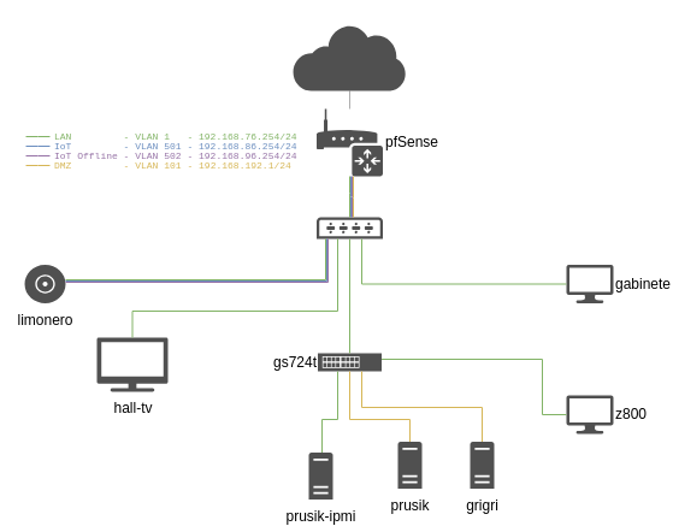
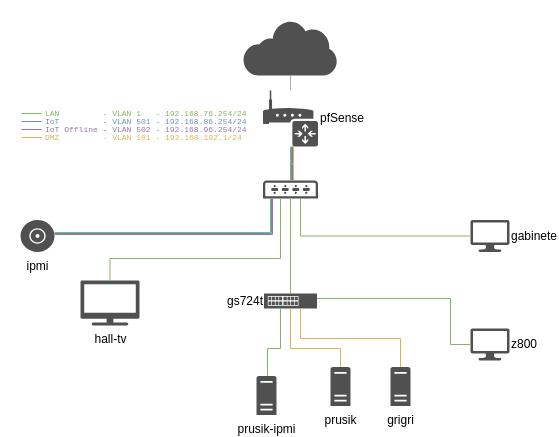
  <mxCell id="0" />
  <mxCell id="1" parent="0" />
  <mxCell id="2" value="" style="endArrow=none;html=1;rounded=0;sketch=0;shadow=0;edgeStyle=orthogonalEdgeStyle;fillColor=#d5e8d4;strokeColor=#ADADAD;" parent="1" source="3" target="5" edge="1"><mxGeometry width="50" height="50" relative="1" as="geometry"><mxPoint x="290" y="170" as="sourcePoint" /><mxPoint x="290" y="130" as="targetPoint" /></mxGeometry></mxCell>
  <mxCell id="3" value="pfSense" style="sketch=0;pointerEvents=1;shadow=0;dashed=0;html=1;strokeColor=none;fillColor=#505050;labelPosition=right;verticalLabelPosition=middle;verticalAlign=middle;outlineConnect=0;align=left;shape=mxgraph.office.devices.router;rounded=1;" parent="1" vertex="1"><mxGeometry x="262.5" y="90" width="55" height="56" as="geometry" /></mxCell>
  <mxCell id="4" value="" style="sketch=0;pointerEvents=1;shadow=0;dashed=0;html=1;strokeColor=none;fillColor=#505050;labelPosition=center;verticalLabelPosition=bottom;verticalAlign=top;outlineConnect=0;align=center;shape=mxgraph.office.devices.switch;rounded=1;" parent="1" vertex="1"><mxGeometry x="262.5" y="180" width="55" height="18" as="geometry" /></mxCell>
  <mxCell id="5" value="" style="sketch=0;pointerEvents=1;shadow=0;dashed=0;html=1;strokeColor=none;fillColor=#505050;labelPosition=center;verticalLabelPosition=bottom;outlineConnect=0;verticalAlign=top;align=center;shape=mxgraph.office.clouds.private_cloud;rounded=1;" parent="1" vertex="1"><mxGeometry x="243" y="20" width="94" height="55" as="geometry" /></mxCell>
- <mxCell id="6" value="&lt;div&gt;limonero&lt;/div&gt;" style="sketch=0;pointerEvents=1;shadow=0;dashed=0;html=1;strokeColor=none;fillColor=#505050;labelPosition=center;verticalLabelPosition=bottom;verticalAlign=top;outlineConnect=0;align=center;shape=mxgraph.office.devices.cd_dvd;rounded=1;fontSize=12;" parent="1" vertex="1"><mxGeometry x="20" y="219.5" width="34" height="32" as="geometry" /></mxCell>
+ <mxCell id="6" value="&lt;div&gt;ipmi&lt;/div&gt;" style="sketch=0;pointerEvents=1;shadow=0;dashed=0;html=1;strokeColor=none;fillColor=#505050;labelPosition=center;verticalLabelPosition=bottom;verticalAlign=top;outlineConnect=0;align=center;shape=mxgraph.office.devices.cd_dvd;rounded=1;fontSize=12;" parent="1" vertex="1"><mxGeometry x="20" y="219.5" width="34" height="32" as="geometry" /></mxCell>
  <mxCell id="7" value="" style="endArrow=none;html=1;rounded=0;sketch=0;shadow=0;edgeStyle=orthogonalEdgeStyle;strokeWidth=1;fillColor=#d5e8d4;strokeColor=#82b366;" parent="1" source="4" target="3" edge="1"><mxGeometry width="50" height="50" relative="1" as="geometry"><mxPoint x="280" y="365" as="sourcePoint" /><mxPoint x="280" y="330" as="targetPoint" /><Array as="points"><mxPoint x="290" y="160" /><mxPoint x="290" y="160" /></Array></mxGeometry></mxCell>
  <mxCell id="8" value="gs724t" style="sketch=0;pointerEvents=1;shadow=0;dashed=0;html=1;strokeColor=none;fillColor=#505050;labelPosition=left;verticalLabelPosition=middle;verticalAlign=middle;align=right;outlineConnect=0;shape=mxgraph.veeam2.physical_switch;rounded=1;" parent="1" vertex="1"><mxGeometry x="263.5" y="293" width="53" height="15" as="geometry" /></mxCell>
  <mxCell id="9" value="" style="endArrow=none;html=1;rounded=0;sketch=0;shadow=0;edgeStyle=orthogonalEdgeStyle;fillColor=#d5e8d4;strokeColor=#82b366;" parent="1" source="8" target="4" edge="1"><mxGeometry width="50" height="50" relative="1" as="geometry"><mxPoint x="290" y="288" as="sourcePoint" /><mxPoint x="310" y="218" as="targetPoint" /></mxGeometry></mxCell>
  <mxCell id="10" value="" style="endArrow=none;html=1;rounded=0;sketch=0;shadow=0;edgeStyle=orthogonalEdgeStyle;fillColor=#d5e8d4;strokeColor=#82b366;" parent="1" source="6" target="4" edge="1"><mxGeometry width="50" height="50" relative="1" as="geometry"><mxPoint x="370" y="245.526" as="sourcePoint" /><mxPoint x="300" y="208" as="targetPoint" /><Array as="points"><mxPoint x="270" y="232" /></Array></mxGeometry></mxCell>
  <mxCell id="11" value="&lt;div&gt;&lt;br&gt;&lt;/div&gt;" style="edgeLabel;html=1;align=center;verticalAlign=middle;resizable=0;points=[];" parent="10" vertex="1" connectable="0"><mxGeometry x="-0.106" y="-1" relative="1" as="geometry"><mxPoint as="offset" /></mxGeometry></mxCell>
  <mxCell id="12" value="hall-tv" style="sketch=0;pointerEvents=1;shadow=0;dashed=0;html=1;strokeColor=none;fillColor=#505050;labelPosition=center;verticalLabelPosition=bottom;verticalAlign=top;outlineConnect=0;align=center;shape=mxgraph.office.devices.tv;rounded=1;" parent="1" vertex="1"><mxGeometry x="80" y="280" width="59" height="45" as="geometry" /></mxCell>
  <mxCell id="13" value="" style="endArrow=none;html=1;rounded=0;sketch=0;shadow=0;edgeStyle=orthogonalEdgeStyle;fillColor=#d5e8d4;strokeColor=#82b366;" parent="1" source="12" target="4" edge="1"><mxGeometry width="50" height="50" relative="1" as="geometry"><mxPoint x="75" y="245.526" as="sourcePoint" /><mxPoint x="300" y="208" as="targetPoint" /><Array as="points"><mxPoint x="109" y="258" /><mxPoint x="280" y="258" /></Array></mxGeometry></mxCell>
  <mxCell id="14" value="&lt;div&gt;&lt;br&gt;&lt;/div&gt;" style="edgeLabel;html=1;align=center;verticalAlign=middle;resizable=0;points=[];" parent="13" vertex="1" connectable="0"><mxGeometry x="-0.106" y="-1" relative="1" as="geometry"><mxPoint as="offset" /></mxGeometry></mxCell>
  <mxCell id="15" value="gabinete" style="sketch=0;pointerEvents=1;shadow=0;dashed=0;html=1;strokeColor=none;fillColor=#505050;labelPosition=right;verticalLabelPosition=middle;verticalAlign=middle;outlineConnect=0;align=left;shape=mxgraph.office.devices.lcd_monitor;rounded=1;" parent="1" vertex="1"><mxGeometry x="470" y="219.5" width="39" height="32" as="geometry" /></mxCell>
  <mxCell id="16" value="" style="endArrow=none;html=1;rounded=0;sketch=0;shadow=0;edgeStyle=orthogonalEdgeStyle;fillColor=#d5e8d4;strokeColor=#82b366;" parent="1" source="15" target="4" edge="1"><mxGeometry width="50" height="50" relative="1" as="geometry"><mxPoint x="330" y="265.5" as="sourcePoint" /><mxPoint x="330" y="219.5" as="targetPoint" /><Array as="points"><mxPoint x="300" y="236" /></Array></mxGeometry></mxCell>
  <mxCell id="17" value="z800" style="sketch=0;pointerEvents=1;shadow=0;dashed=0;html=1;strokeColor=none;fillColor=#505050;labelPosition=right;verticalLabelPosition=middle;verticalAlign=middle;outlineConnect=0;align=left;shape=mxgraph.office.devices.lcd_monitor;rounded=1;" parent="1" vertex="1"><mxGeometry x="470" y="328" width="39" height="32" as="geometry" /></mxCell>
  <mxCell id="18" value="prusik" style="sketch=0;pointerEvents=1;shadow=0;dashed=0;html=1;strokeColor=none;fillColor=#505050;labelPosition=center;verticalLabelPosition=bottom;verticalAlign=top;outlineConnect=0;align=center;shape=mxgraph.office.servers.server_generic;rounded=1;fontSize=12;" parent="1" vertex="1"><mxGeometry x="330" y="366.5" width="20" height="39" as="geometry" /></mxCell>
  <mxCell id="19" value="grigri" style="sketch=0;pointerEvents=1;shadow=0;dashed=0;html=1;strokeColor=none;fillColor=#505050;labelPosition=center;verticalLabelPosition=bottom;verticalAlign=top;outlineConnect=0;align=center;shape=mxgraph.office.servers.server_generic;rounded=1;fontSize=12;" parent="1" vertex="1"><mxGeometry x="390" y="366.5" width="20" height="39" as="geometry" /></mxCell>
  <mxCell id="20" value="" style="endArrow=none;html=1;rounded=0;sketch=0;shadow=0;edgeStyle=orthogonalEdgeStyle;fillColor=#fff2cc;strokeColor=#82B366;" parent="1" source="35" target="8" edge="1"><mxGeometry width="50" height="50" relative="1" as="geometry"><mxPoint x="267" y="360" as="sourcePoint" /><mxPoint x="252.24" y="328" as="targetPoint" /><Array as="points"><mxPoint x="267" y="348" /><mxPoint x="280" y="348" /></Array></mxGeometry></mxCell>
  <mxCell id="21" value="" style="endArrow=none;html=1;rounded=0;sketch=0;shadow=0;edgeStyle=orthogonalEdgeStyle;fillColor=#fff2cc;strokeColor=#d6b656;" parent="1" source="18" target="8" edge="1"><mxGeometry width="50" height="50" relative="1" as="geometry"><mxPoint x="299.24" y="360" as="sourcePoint" /><mxPoint x="299.24" y="314" as="targetPoint" /><Array as="points"><mxPoint x="340" y="348" /><mxPoint x="290" y="348" /></Array></mxGeometry></mxCell>
  <mxCell id="22" value="" style="endArrow=none;html=1;rounded=0;sketch=0;shadow=0;edgeStyle=orthogonalEdgeStyle;fillColor=#fff2cc;strokeColor=#d6b656;" parent="1" source="19" target="8" edge="1"><mxGeometry width="50" height="50" relative="1" as="geometry"><mxPoint x="337" y="354" as="sourcePoint" /><mxPoint x="337" y="308" as="targetPoint" /><Array as="points"><mxPoint x="400" y="338" /><mxPoint x="300" y="338" /></Array></mxGeometry></mxCell>
  <mxCell id="23" value="" style="endArrow=none;html=1;rounded=0;sketch=0;shadow=0;edgeStyle=orthogonalEdgeStyle;fillColor=#d5e8d4;strokeColor=#82b366;" parent="1" source="17" target="8" edge="1"><mxGeometry width="50" height="50" relative="1" as="geometry"><mxPoint x="380" y="374" as="sourcePoint" /><mxPoint x="380" y="328" as="targetPoint" /><Array as="points"><mxPoint x="450" y="344" /><mxPoint x="450" y="298" /></Array></mxGeometry></mxCell>
  <mxCell id="24" value="" style="endArrow=none;html=1;rounded=0;sketch=0;shadow=0;edgeStyle=orthogonalEdgeStyle;fillColor=#fff2cc;strokeColor=#9673A6;movable=1;resizable=1;rotatable=1;deletable=1;editable=1;connectable=1;" parent="1" source="4" target="3" edge="1"><mxGeometry width="50" height="50" relative="1" as="geometry"><mxPoint x="350" y="174" as="sourcePoint" /><mxPoint x="350" y="159" as="targetPoint" /><Array as="points"><mxPoint x="292" y="163" /><mxPoint x="292" y="163" /></Array></mxGeometry></mxCell>
  <mxCell id="25" value="" style="endArrow=none;html=1;rounded=0;sketch=0;shadow=0;edgeStyle=orthogonalEdgeStyle;fillColor=#dae8fc;strokeColor=#6c8ebf;movable=1;resizable=1;rotatable=1;deletable=1;editable=1;connectable=1;" parent="1" source="4" target="3" edge="1"><mxGeometry width="50" height="50" relative="1" as="geometry"><mxPoint x="291" y="180" as="sourcePoint" /><mxPoint x="291" y="146" as="targetPoint" /><Array as="points"><mxPoint x="291" y="163" /><mxPoint x="291" y="163" /></Array></mxGeometry></mxCell>
  <mxCell id="26" value="&lt;div style=&quot;font-size: 8px&quot;&gt;LAN&amp;nbsp;&amp;nbsp;&amp;nbsp;&amp;nbsp;&amp;nbsp;&amp;nbsp;&amp;nbsp;&amp;nbsp; - VLAN 1 &amp;nbsp; - 192.168.76.254/24&lt;br style=&quot;font-size: 8px&quot;&gt;&lt;/div&gt;" style="endArrow=none;html=1;rounded=0;sketch=0;shadow=0;edgeStyle=orthogonalEdgeStyle;labelPosition=right;verticalLabelPosition=middle;align=left;verticalAlign=middle;spacing=14;fillColor=#d5e8d4;strokeColor=#82B366;fontColor=#82B366;fontSize=8;fontFamily=Courier New;" parent="1" edge="1"><mxGeometry width="50" height="50" relative="1" as="geometry"><mxPoint x="21" y="113" as="sourcePoint" /><mxPoint x="41" y="113" as="targetPoint" /><Array as="points"><mxPoint x="31" y="113" /><mxPoint x="31" y="113" /></Array></mxGeometry></mxCell>
  <mxCell id="27" value="&lt;font style=&quot;font-size: 8px&quot;&gt;DMZ&lt;/font&gt; &amp;nbsp; &amp;nbsp; &amp;nbsp; &amp;nbsp; - VLAN 101 - 192.168.192.1/24 " style="endArrow=none;html=1;rounded=0;sketch=0;shadow=0;edgeStyle=orthogonalEdgeStyle;labelPosition=right;verticalLabelPosition=middle;align=left;verticalAlign=middle;spacing=14;fontColor=#D6B656;fillColor=#fff2cc;strokeColor=#D6B656;fontSize=8;fontFamily=Courier New;" parent="1" edge="1"><mxGeometry width="50" height="50" relative="1" as="geometry"><mxPoint x="21" y="137" as="sourcePoint" /><mxPoint x="41" y="137" as="targetPoint" /><Array as="points"><mxPoint x="31" y="137" /><mxPoint x="31" y="137" /></Array></mxGeometry></mxCell>
  <mxCell id="28" value="&lt;div style=&quot;font-size: 8px&quot;&gt;IoT&amp;nbsp;&amp;nbsp;&amp;nbsp;&amp;nbsp; &amp;nbsp; &amp;nbsp; - VLAN 501 - 192.168.86.254/24&lt;br style=&quot;font-size: 8px&quot;&gt;&lt;/div&gt;" style="endArrow=none;html=1;rounded=0;sketch=0;shadow=0;edgeStyle=orthogonalEdgeStyle;labelPosition=right;verticalLabelPosition=middle;align=left;verticalAlign=middle;spacing=14;fillColor=#dae8fc;strokeColor=#6C8EBF;fontColor=#6C8EBF;fontSize=8;fontFamily=Courier New;" parent="1" edge="1"><mxGeometry width="50" height="50" relative="1" as="geometry"><mxPoint x="21" y="121" as="sourcePoint" /><mxPoint x="41" y="121" as="targetPoint" /><Array as="points"><mxPoint x="31" y="121" /><mxPoint x="31" y="121" /></Array></mxGeometry></mxCell>
  <mxCell id="29" value="&lt;div style=&quot;font-size: 8px&quot;&gt;IoT Offline - VLAN 502 - 192.168.96.254/24&lt;br style=&quot;font-size: 8px&quot;&gt;&lt;/div&gt;" style="endArrow=none;html=1;rounded=0;sketch=0;shadow=0;edgeStyle=orthogonalEdgeStyle;labelPosition=right;verticalLabelPosition=middle;align=left;verticalAlign=middle;spacing=14;fillColor=#e1d5e7;strokeColor=#9673A6;fontColor=#9673A6;fontSize=8;fontFamily=Courier New;" parent="1" edge="1"><mxGeometry width="50" height="50" relative="1" as="geometry"><mxPoint x="21" y="129" as="sourcePoint" /><mxPoint x="41" y="129" as="targetPoint" /><Array as="points"><mxPoint x="31" y="129" /><mxPoint x="31" y="129" /></Array></mxGeometry></mxCell>
  <mxCell id="30" value="" style="endArrow=none;html=1;rounded=0;sketch=0;shadow=0;edgeStyle=orthogonalEdgeStyle;fillColor=#fff2cc;strokeColor=#d6b656;movable=1;resizable=1;rotatable=1;deletable=1;editable=1;connectable=1;" parent="1" source="4" target="3" edge="1"><mxGeometry width="50" height="50" relative="1" as="geometry"><mxPoint x="293" y="180" as="sourcePoint" /><mxPoint x="293" y="146" as="targetPoint" /><Array as="points"><mxPoint x="293" y="164" /><mxPoint x="293" y="164" /></Array></mxGeometry></mxCell>
  <mxCell id="31" value="" style="endArrow=none;html=1;rounded=0;sketch=0;shadow=0;edgeStyle=orthogonalEdgeStyle;fillColor=#dae8fc;strokeColor=#6c8ebf;" parent="1" source="6" target="4" edge="1"><mxGeometry width="50" height="50" relative="1" as="geometry"><mxPoint x="55" y="236.494" as="sourcePoint" /><mxPoint x="271.012" y="199" as="targetPoint" /><Array as="points"><mxPoint x="271" y="233" /></Array></mxGeometry></mxCell>
  <mxCell id="32" value="&lt;div&gt;&lt;br&gt;&lt;/div&gt;" style="edgeLabel;html=1;align=center;verticalAlign=middle;resizable=0;points=[];" parent="31" vertex="1" connectable="0"><mxGeometry x="-0.106" y="-1" relative="1" as="geometry"><mxPoint as="offset" /></mxGeometry></mxCell>
  <mxCell id="33" value="" style="endArrow=none;html=1;rounded=0;sketch=0;shadow=0;edgeStyle=orthogonalEdgeStyle;fillColor=#e1d5e7;strokeColor=#9673a6;" parent="1" source="6" target="4" edge="1"><mxGeometry width="50" height="50" relative="1" as="geometry"><mxPoint x="56" y="237.494" as="sourcePoint" /><mxPoint x="272.012" y="200" as="targetPoint" /><Array as="points"><mxPoint x="272" y="234" /></Array></mxGeometry></mxCell>
  <mxCell id="34" value="&lt;div&gt;&lt;br&gt;&lt;/div&gt;" style="edgeLabel;html=1;align=center;verticalAlign=middle;resizable=0;points=[];" parent="33" vertex="1" connectable="0"><mxGeometry x="-0.106" y="-1" relative="1" as="geometry"><mxPoint as="offset" /></mxGeometry></mxCell>
  <mxCell id="35" value="&lt;div&gt;prusik-ipmi&lt;/div&gt;" style="sketch=0;pointerEvents=1;shadow=0;dashed=0;html=1;strokeColor=none;fillColor=#505050;labelPosition=center;verticalLabelPosition=bottom;verticalAlign=top;outlineConnect=0;align=center;shape=mxgraph.office.servers.server_generic;rounded=1;fontSize=12;" parent="1" vertex="1"><mxGeometry x="256" y="375.5" width="20" height="39" as="geometry" /></mxCell>
